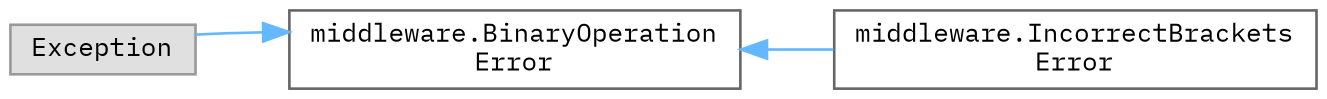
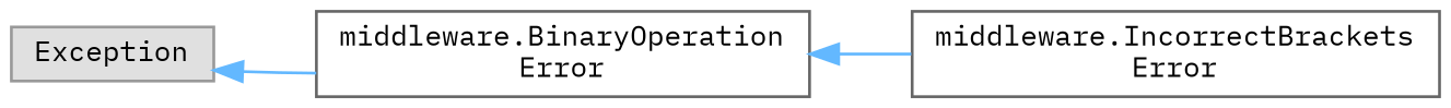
  digraph {
    fontname="IBM Plex Mono"
    rankdir=LR
    node [color=grey40 fillcolor=white fontname="IBM Plex Mono" fontsize=10 shape=box style=filled]
    edge [color=steelblue1 dir=back fontname="IBM Plex Mono" fontsize=10 labelfontname=Helvetica labelfontsize=10 style=solid]
    n1 [color=grey60 fillcolor="#E0E0E0" height=0.2 label=Exception width=0.4]
    n2 [height=0.2 label="middleware.BinaryOperation\lError" width=0.4]
    n3 [height=0.2 label="middleware.IncorrectBrackets\lError" width=0.4]
-   n2 -> n1
+   n1 -> n2
    n2 -> n3
  }
